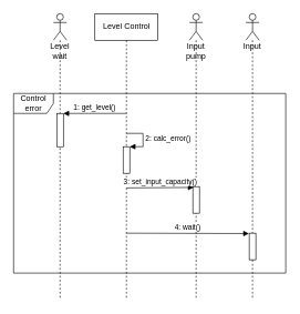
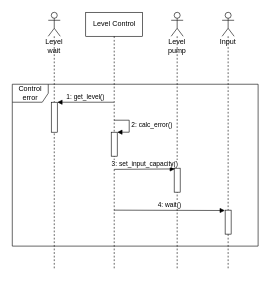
  <mxCell id="0" />
  <mxCell id="1" parent="0" />
  <mxCell id="2" value="Level Control" style="shape=umlLifeline;perimeter=lifelinePerimeter;whiteSpace=wrap;html=1;container=0;collapsible=0;recursiveResize=0;outlineConnect=0;" parent="1" vertex="1"><mxGeometry x="142.5" y="20" width="95" height="430" as="geometry" /></mxCell>
  <mxCell id="3" value="Level wait" style="shape=umlLifeline;participant=umlActor;perimeter=lifelinePerimeter;whiteSpace=wrap;html=1;container=1;collapsible=0;recursiveResize=0;verticalAlign=top;spacingTop=36;outlineConnect=0;" parent="1" vertex="1"><mxGeometry x="80" y="20" width="20" height="430" as="geometry" /></mxCell>
- <mxCell id="4" value="Input pump" style="shape=umlLifeline;participant=umlActor;perimeter=lifelinePerimeter;whiteSpace=wrap;html=1;container=1;collapsible=0;recursiveResize=0;verticalAlign=top;spacingTop=36;outlineConnect=0;" parent="1" vertex="1"><mxGeometry x="285" y="20" width="20" height="430" as="geometry" /></mxCell>
+ <mxCell id="4" value="Level pump" style="shape=umlLifeline;participant=umlActor;perimeter=lifelinePerimeter;whiteSpace=wrap;html=1;container=1;collapsible=0;recursiveResize=0;verticalAlign=top;spacingTop=36;outlineConnect=0;" parent="1" vertex="1"><mxGeometry x="285" y="20" width="20" height="430" as="geometry" /></mxCell>
  <mxCell id="5" value="Input" style="shape=umlLifeline;participant=umlActor;perimeter=lifelinePerimeter;whiteSpace=wrap;html=1;container=1;collapsible=0;recursiveResize=0;verticalAlign=top;spacingTop=36;outlineConnect=0;" parent="1" vertex="1"><mxGeometry x="370" y="20" width="20" height="430" as="geometry" /></mxCell>
  <mxCell id="6" value="Control error" style="shape=umlFrame;whiteSpace=wrap;html=1;" parent="1" vertex="1"><mxGeometry x="20" y="140" width="410" height="270" as="geometry" /></mxCell>
  <mxCell id="7" value="" style="html=1;points=[];perimeter=orthogonalPerimeter;" parent="1" vertex="1"><mxGeometry x="85" y="170" width="10" height="50" as="geometry" /></mxCell>
  <mxCell id="8" value="1: get_level()" style="html=1;verticalAlign=bottom;endArrow=none;startArrow=block;startFill=1;endFill=0;" parent="1" edge="1"><mxGeometry width="80" relative="1" as="geometry"><mxPoint x="95" y="170" as="sourcePoint" /><mxPoint x="189.5" y="170" as="targetPoint" /></mxGeometry></mxCell>
  <mxCell id="9" value="" style="html=1;points=[];perimeter=orthogonalPerimeter;" parent="1" vertex="1"><mxGeometry x="185" y="220" width="10" height="40" as="geometry" /></mxCell>
  <mxCell id="10" value="2: calc_error()" style="edgeStyle=orthogonalEdgeStyle;html=1;align=left;spacingLeft=2;endArrow=block;rounded=0;entryX=1;entryY=0;" parent="1" target="9" edge="1"><mxGeometry relative="1" as="geometry"><mxPoint x="190" y="200" as="sourcePoint" /><Array as="points"><mxPoint x="215" y="200" /></Array></mxGeometry></mxCell>
  <mxCell id="11" value="" style="html=1;points=[];perimeter=orthogonalPerimeter;" parent="1" vertex="1"><mxGeometry x="375" y="350" width="10" height="40" as="geometry" /></mxCell>
  <mxCell id="12" value="" style="html=1;points=[];perimeter=orthogonalPerimeter;" parent="1" vertex="1"><mxGeometry x="290" y="280" width="10" height="40" as="geometry" /></mxCell>
  <mxCell id="13" value="3: set_input_capacity()" style="html=1;verticalAlign=bottom;endArrow=block;entryX=0.124;entryY=0.031;entryDx=0;entryDy=0;entryPerimeter=0;" parent="1" target="12" edge="1"><mxGeometry width="80" relative="1" as="geometry"><mxPoint x="190" y="282" as="sourcePoint" /><mxPoint x="270" y="280" as="targetPoint" /></mxGeometry></mxCell>
  <mxCell id="14" value="4: wait()" style="html=1;verticalAlign=bottom;endArrow=block;entryX=-0.043;entryY=0.015;entryDx=0;entryDy=0;entryPerimeter=0;" parent="1" target="11" edge="1"><mxGeometry width="80" relative="1" as="geometry"><mxPoint x="190" y="350" as="sourcePoint" /><mxPoint x="270" y="350" as="targetPoint" /></mxGeometry></mxCell>
